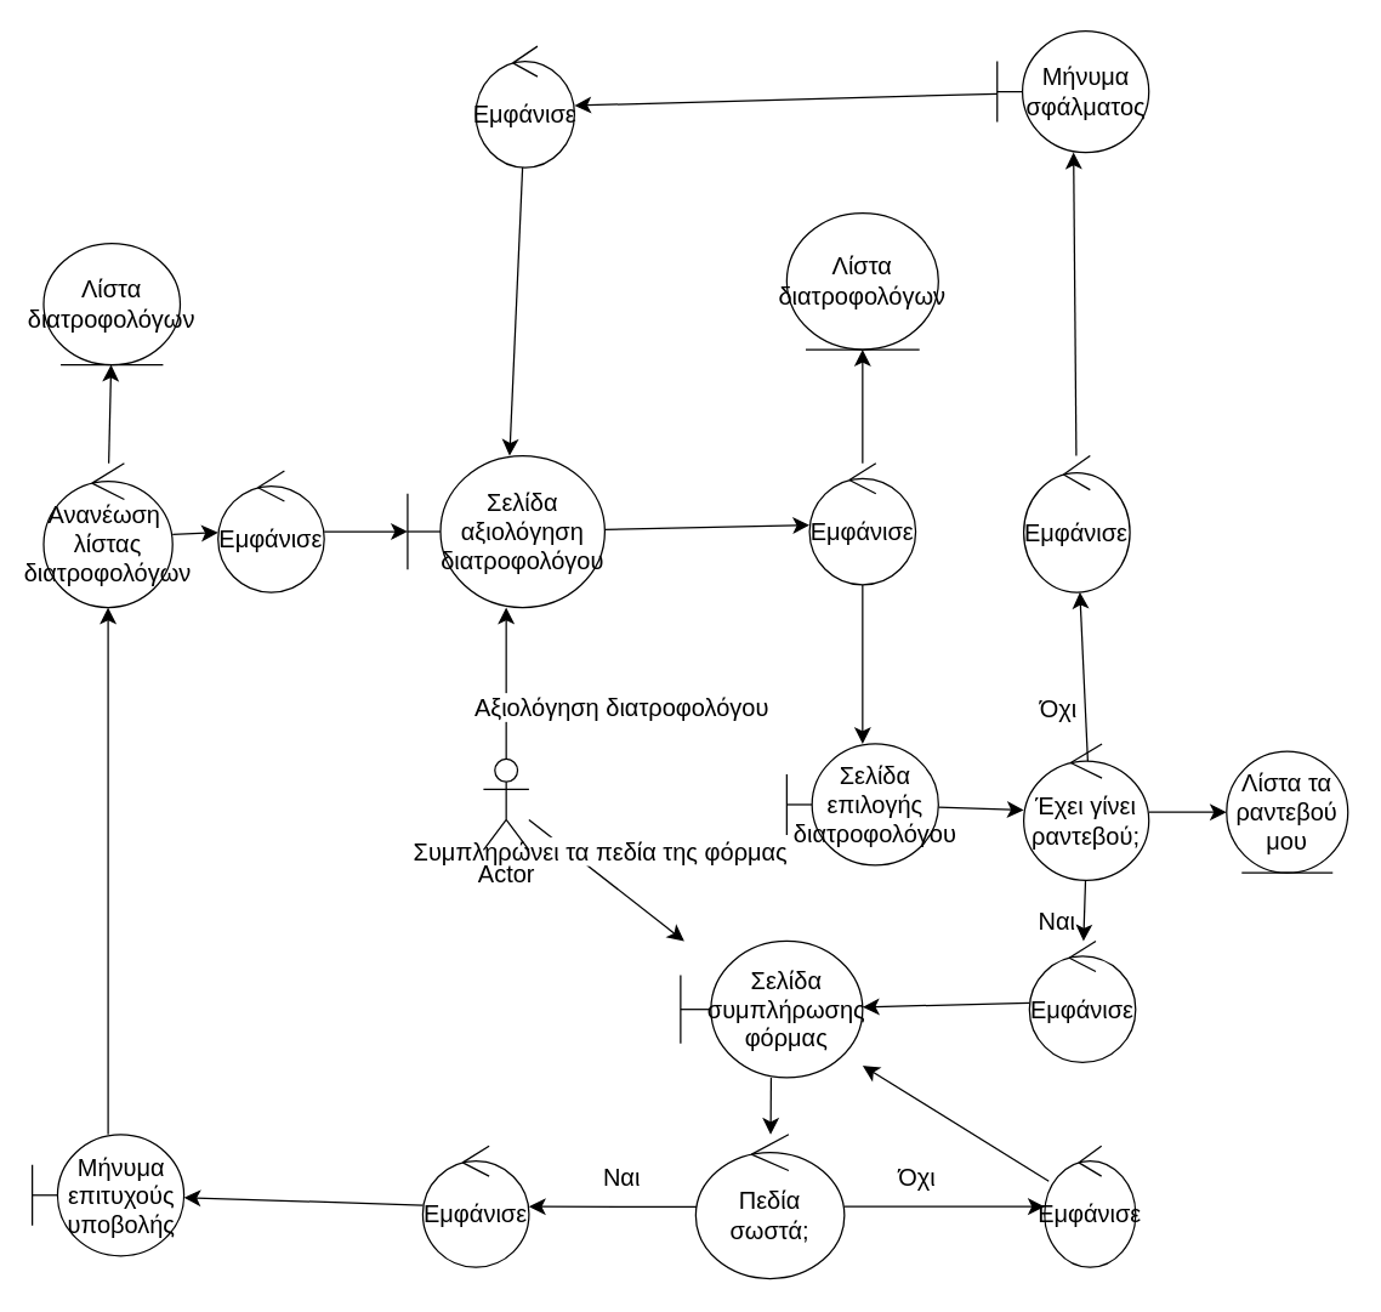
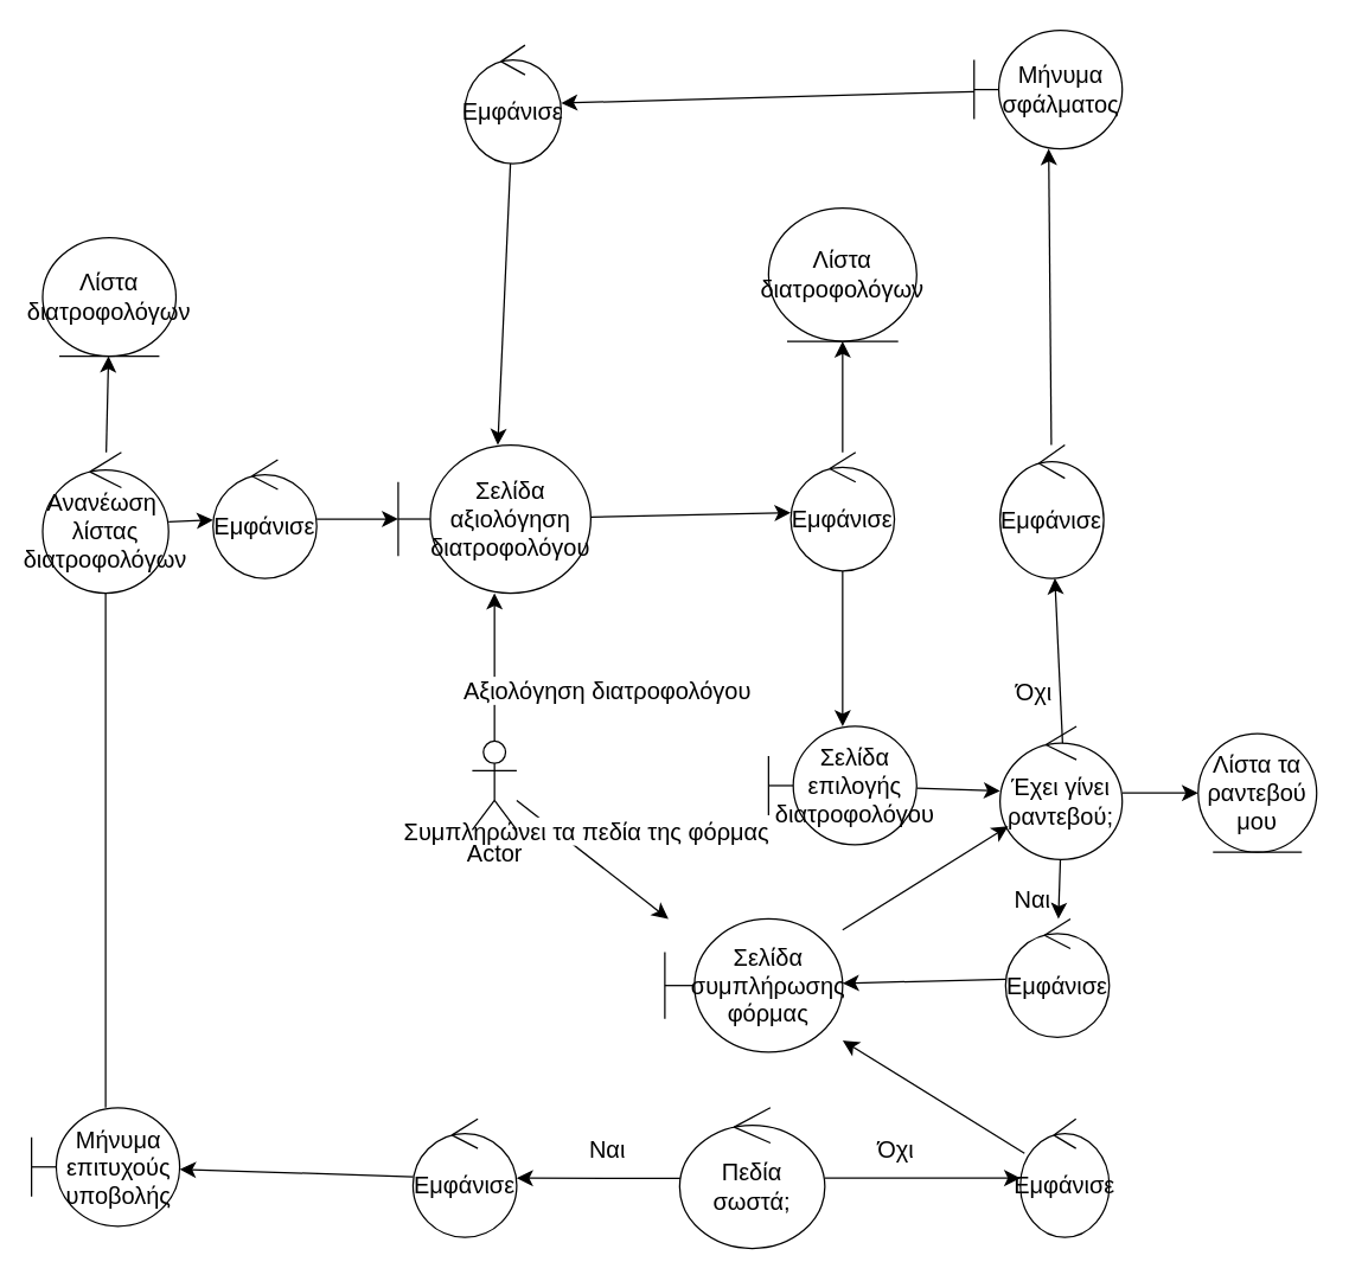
  <mxCell id="0" />
  <mxCell id="1" parent="0" />
  <mxCell id="2" value="" style="edgeStyle=none;curved=1;rounded=0;orthogonalLoop=1;jettySize=auto;html=1;fontSize=12;startSize=8;endSize=8;" edge="1" parent="1" source="6" target="8"><mxGeometry relative="1" as="geometry" /></mxCell>
  <mxCell id="3" value="Αξιολόγηση διατροφολόγου" style="edgeLabel;html=1;align=center;verticalAlign=middle;resizable=0;points=[];fontSize=16;" vertex="1" connectable="0" parent="2"><mxGeometry x="-0.293" relative="1" as="geometry"><mxPoint x="75" as="offset" /></mxGeometry></mxCell>
  <mxCell id="4" value="" style="edgeStyle=none;curved=1;rounded=0;orthogonalLoop=1;jettySize=auto;html=1;fontSize=12;startSize=8;endSize=8;" edge="1" parent="1" source="6" target="25"><mxGeometry relative="1" as="geometry"><Array as="points"><mxPoint x="348" y="540" /></Array></mxGeometry></mxCell>
  <mxCell id="5" value="Συμπληρώνει τα πεδία της φόρμας" style="edgeLabel;html=1;align=center;verticalAlign=middle;resizable=0;points=[];fontSize=16;" vertex="1" connectable="0" parent="4"><mxGeometry x="0.15" relative="1" as="geometry"><mxPoint x="-13" y="-26" as="offset" /></mxGeometry></mxCell>
  <mxCell id="6" value="Actor" style="shape=umlActor;verticalLabelPosition=bottom;verticalAlign=top;html=1;outlineConnect=0;fontSize=16;" vertex="1" parent="1"><mxGeometry x="318" y="500" width="30" height="60" as="geometry" /></mxCell>
  <mxCell id="7" value="" style="edgeStyle=none;curved=1;rounded=0;orthogonalLoop=1;jettySize=auto;html=1;fontSize=12;startSize=8;endSize=8;" edge="1" parent="1" source="8" target="11"><mxGeometry relative="1" as="geometry" /></mxCell>
  <mxCell id="8" value="Σελίδα αξιολόγηση διατροφολόγου" style="shape=umlBoundary;whiteSpace=wrap;html=1;fontSize=16;" vertex="1" parent="1"><mxGeometry x="268" y="300" width="130" height="100" as="geometry" /></mxCell>
  <mxCell id="9" value="" style="edgeStyle=none;curved=1;rounded=0;orthogonalLoop=1;jettySize=auto;html=1;fontSize=12;startSize=8;endSize=8;" edge="1" parent="1" source="11" target="12"><mxGeometry relative="1" as="geometry" /></mxCell>
  <mxCell id="10" value="" style="edgeStyle=none;curved=1;rounded=0;orthogonalLoop=1;jettySize=auto;html=1;fontSize=12;startSize=8;endSize=8;" edge="1" parent="1" source="11" target="14"><mxGeometry relative="1" as="geometry" /></mxCell>
  <mxCell id="11" value="Εμφάνισε" style="ellipse;shape=umlControl;whiteSpace=wrap;html=1;fontSize=16;" vertex="1" parent="1"><mxGeometry x="533" y="305" width="70" height="80" as="geometry" /></mxCell>
  <mxCell id="12" value="Λίστα διατροφολόγων" style="ellipse;shape=umlEntity;whiteSpace=wrap;html=1;fontSize=16;" vertex="1" parent="1"><mxGeometry x="518" y="140" width="100" height="90" as="geometry" /></mxCell>
  <mxCell id="13" value="" style="edgeStyle=none;curved=1;rounded=0;orthogonalLoop=1;jettySize=auto;html=1;fontSize=12;startSize=8;endSize=8;" edge="1" parent="1" source="14" target="20"><mxGeometry relative="1" as="geometry" /></mxCell>
  <mxCell id="14" value="Σελίδα επιλογής διατροφολόγου" style="shape=umlBoundary;whiteSpace=wrap;html=1;fontSize=16;" vertex="1" parent="1"><mxGeometry x="518" y="490" width="100" height="80" as="geometry" /></mxCell>
  <mxCell id="15" value="" style="edgeStyle=none;curved=1;rounded=0;orthogonalLoop=1;jettySize=auto;html=1;fontSize=12;startSize=8;endSize=8;" edge="1" parent="1" source="20" target="21"><mxGeometry relative="1" as="geometry" /></mxCell>
  <mxCell id="16" value="" style="edgeStyle=none;curved=1;rounded=0;orthogonalLoop=1;jettySize=auto;html=1;fontSize=12;startSize=8;endSize=8;" edge="1" parent="1" source="20" target="23"><mxGeometry relative="1" as="geometry"><mxPoint x="648" y="610" as="targetPoint" /></mxGeometry></mxCell>
  <mxCell id="17" value="Ναι" style="edgeLabel;html=1;align=center;verticalAlign=middle;resizable=0;points=[];fontSize=16;" vertex="1" connectable="0" parent="16"><mxGeometry x="0.3" y="3" relative="1" as="geometry"><mxPoint x="-22" as="offset" /></mxGeometry></mxCell>
  <mxCell id="18" value="" style="edgeStyle=none;curved=1;rounded=0;orthogonalLoop=1;jettySize=auto;html=1;fontSize=12;startSize=8;endSize=8;exitX=0.512;exitY=0.132;exitDx=0;exitDy=0;exitPerimeter=0;" edge="1" parent="1" source="20" target="42"><mxGeometry relative="1" as="geometry" /></mxCell>
  <mxCell id="19" value="Όχι" style="edgeLabel;html=1;align=center;verticalAlign=middle;resizable=0;points=[];fontSize=16;" vertex="1" connectable="0" parent="18"><mxGeometry x="-0.372" relative="1" as="geometry"><mxPoint x="-18" as="offset" /></mxGeometry></mxCell>
  <mxCell id="20" value="Έχει γίνει ραντεβού;" style="ellipse;shape=umlControl;whiteSpace=wrap;html=1;fontSize=16;" vertex="1" parent="1"><mxGeometry x="674.25" y="490" width="82.5" height="90" as="geometry" /></mxCell>
  <mxCell id="21" value="Λίστα τα ραντεβού μου" style="ellipse;shape=umlEntity;whiteSpace=wrap;html=1;fontSize=16;" vertex="1" parent="1"><mxGeometry x="808" y="495" width="80" height="80" as="geometry" /></mxCell>
  <mxCell id="22" value="" style="edgeStyle=none;curved=1;rounded=0;orthogonalLoop=1;jettySize=auto;html=1;fontSize=12;startSize=8;endSize=8;" edge="1" parent="1" source="23" target="25"><mxGeometry relative="1" as="geometry" /></mxCell>
  <mxCell id="23" value="Εμφάνισε" style="ellipse;shape=umlControl;whiteSpace=wrap;html=1;fontSize=16;" vertex="1" parent="1"><mxGeometry x="678" y="620" width="70" height="80" as="geometry" /></mxCell>
- <mxCell id="24" value="" style="edgeStyle=none;curved=1;rounded=0;orthogonalLoop=1;jettySize=auto;html=1;fontSize=12;startSize=8;endSize=8;" edge="1" parent="1" source="25" target="30"><mxGeometry relative="1" as="geometry" /></mxCell>
+ <mxCell id="24" value="" style="edgeStyle=none;curved=1;rounded=0;orthogonalLoop=1;jettySize=auto;html=1;fontSize=12;startSize=8;endSize=8;" edge="1" parent="1" source="25" target="20"><mxGeometry relative="1" as="geometry" /></mxCell>
  <mxCell id="25" value="Σελίδα συμπλήρωσης φόρμας" style="shape=umlBoundary;whiteSpace=wrap;html=1;fontSize=16;" vertex="1" parent="1"><mxGeometry x="448" y="620" width="120" height="90" as="geometry" /></mxCell>
  <mxCell id="26" value="" style="edgeStyle=none;curved=1;rounded=0;orthogonalLoop=1;jettySize=auto;html=1;fontSize=12;startSize=8;endSize=8;exitX=0.031;exitY=0.503;exitDx=0;exitDy=0;exitPerimeter=0;" edge="1" parent="1" source="30" target="34"><mxGeometry relative="1" as="geometry" /></mxCell>
  <mxCell id="27" value="Ναι" style="edgeLabel;html=1;align=center;verticalAlign=middle;resizable=0;points=[];fontSize=16;" vertex="1" connectable="0" parent="26"><mxGeometry x="-0.523" y="2" relative="1" as="geometry"><mxPoint x="-26" y="-22" as="offset" /></mxGeometry></mxCell>
  <mxCell id="28" value="" style="edgeStyle=none;curved=1;rounded=0;orthogonalLoop=1;jettySize=auto;html=1;fontSize=12;startSize=8;endSize=8;" edge="1" parent="1" source="30" target="48"><mxGeometry relative="1" as="geometry" /></mxCell>
  <mxCell id="29" value="Όχι&amp;nbsp;" style="edgeLabel;html=1;align=center;verticalAlign=middle;resizable=0;points=[];fontSize=16;" vertex="1" connectable="0" parent="28"><mxGeometry x="-0.292" y="-2" relative="1" as="geometry"><mxPoint x="2" y="-22" as="offset" /></mxGeometry></mxCell>
  <mxCell id="30" value="Πεδία σωστά;" style="ellipse;shape=umlControl;whiteSpace=wrap;html=1;fontSize=16;" vertex="1" parent="1"><mxGeometry x="458" y="747.5" width="98" height="95" as="geometry" /></mxCell>
- <mxCell id="31" value="" style="edgeStyle=none;curved=1;rounded=0;orthogonalLoop=1;jettySize=auto;html=1;fontSize=12;startSize=8;endSize=8;" edge="1" parent="1" source="32" target="37"><mxGeometry relative="1" as="geometry" /></mxCell>
+ <mxCell id="31" value="" style="edgeStyle=none;curved=1;rounded=0;orthogonalLoop=1;jettySize=auto;html=1;fontSize=12;startSize=8;endSize=8;endArrow=none;" edge="1" parent="1" source="32" target="37"><mxGeometry relative="1" as="geometry" /></mxCell>
  <mxCell id="32" value="Μήνυμα επιτυχούς υποβολής" style="shape=umlBoundary;whiteSpace=wrap;html=1;fontSize=16;" vertex="1" parent="1"><mxGeometry x="20.5" y="747.5" width="100" height="80" as="geometry" /></mxCell>
  <mxCell id="33" value="" style="edgeStyle=none;curved=1;rounded=0;orthogonalLoop=1;jettySize=auto;html=1;fontSize=12;startSize=8;endSize=8;" edge="1" parent="1" source="34" target="32"><mxGeometry relative="1" as="geometry" /></mxCell>
  <mxCell id="34" value="Εμφάνισε" style="ellipse;shape=umlControl;whiteSpace=wrap;html=1;fontSize=16;" vertex="1" parent="1"><mxGeometry x="278" y="755" width="70" height="80" as="geometry" /></mxCell>
  <mxCell id="35" value="" style="edgeStyle=none;curved=1;rounded=0;orthogonalLoop=1;jettySize=auto;html=1;fontSize=12;startSize=8;endSize=8;" edge="1" parent="1" source="37" target="38"><mxGeometry relative="1" as="geometry" /></mxCell>
  <mxCell id="36" value="" style="edgeStyle=none;curved=1;rounded=0;orthogonalLoop=1;jettySize=auto;html=1;fontSize=12;startSize=8;endSize=8;" edge="1" parent="1" source="37" target="46"><mxGeometry relative="1" as="geometry" /></mxCell>
  <mxCell id="37" value="Ανανέωση&amp;nbsp;&lt;br&gt;λίστας διατροφολόγων" style="ellipse;shape=umlControl;whiteSpace=wrap;html=1;fontSize=16;" vertex="1" parent="1"><mxGeometry x="28" y="305" width="85" height="95" as="geometry" /></mxCell>
  <mxCell id="38" value="Λίστα διατροφολόγων" style="ellipse;shape=umlEntity;whiteSpace=wrap;html=1;fontSize=16;" vertex="1" parent="1"><mxGeometry x="28" y="160" width="90" height="80" as="geometry" /></mxCell>
  <mxCell id="39" value="" style="edgeStyle=none;curved=1;rounded=0;orthogonalLoop=1;jettySize=auto;html=1;fontSize=12;startSize=8;endSize=8;" edge="1" parent="1" source="40" target="44"><mxGeometry relative="1" as="geometry" /></mxCell>
  <mxCell id="40" value="Μήνυμα σφάλματος" style="shape=umlBoundary;whiteSpace=wrap;html=1;fontSize=16;" vertex="1" parent="1"><mxGeometry x="656.75" y="20" width="100" height="80" as="geometry" /></mxCell>
  <mxCell id="41" value="" style="edgeStyle=none;curved=1;rounded=0;orthogonalLoop=1;jettySize=auto;html=1;fontSize=12;startSize=8;endSize=8;" edge="1" parent="1" source="42" target="40"><mxGeometry relative="1" as="geometry" /></mxCell>
  <mxCell id="42" value="Εμφάνισε" style="ellipse;shape=umlControl;whiteSpace=wrap;html=1;fontSize=16;" vertex="1" parent="1"><mxGeometry x="674.25" y="300" width="70" height="90" as="geometry" /></mxCell>
  <mxCell id="43" value="" style="edgeStyle=none;curved=1;rounded=0;orthogonalLoop=1;jettySize=auto;html=1;fontSize=12;startSize=8;endSize=8;" edge="1" parent="1" source="44" target="8"><mxGeometry relative="1" as="geometry" /></mxCell>
  <mxCell id="44" value="Εμφάνισε" style="ellipse;shape=umlControl;whiteSpace=wrap;html=1;fontSize=16;" vertex="1" parent="1"><mxGeometry x="313" y="30" width="65" height="80" as="geometry" /></mxCell>
  <mxCell id="45" value="" style="edgeStyle=none;curved=1;rounded=0;orthogonalLoop=1;jettySize=auto;html=1;fontSize=12;startSize=8;endSize=8;" edge="1" parent="1" source="46" target="8"><mxGeometry relative="1" as="geometry" /></mxCell>
  <mxCell id="46" value="Εμφάνισε" style="ellipse;shape=umlControl;whiteSpace=wrap;html=1;fontSize=16;" vertex="1" parent="1"><mxGeometry x="143" y="310" width="70" height="80" as="geometry" /></mxCell>
  <mxCell id="47" value="" style="edgeStyle=none;curved=1;rounded=0;orthogonalLoop=1;jettySize=auto;html=1;fontSize=12;startSize=8;endSize=8;" edge="1" parent="1" source="48" target="25"><mxGeometry relative="1" as="geometry" /></mxCell>
  <mxCell id="48" value="Εμφάνισε" style="ellipse;shape=umlControl;whiteSpace=wrap;html=1;fontSize=16;" vertex="1" parent="1"><mxGeometry x="688" y="755" width="60" height="80" as="geometry" /></mxCell>
